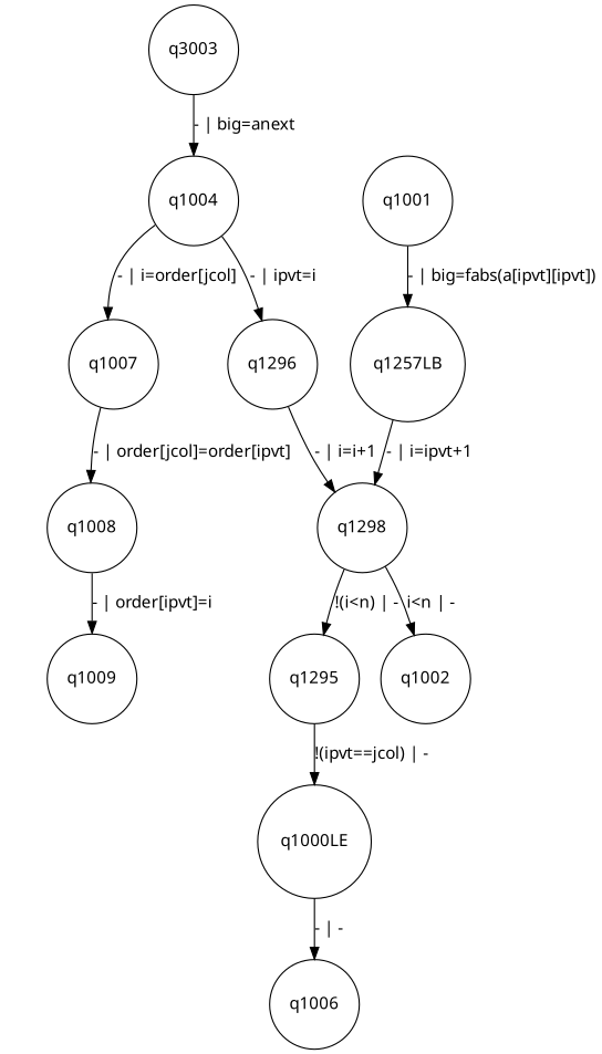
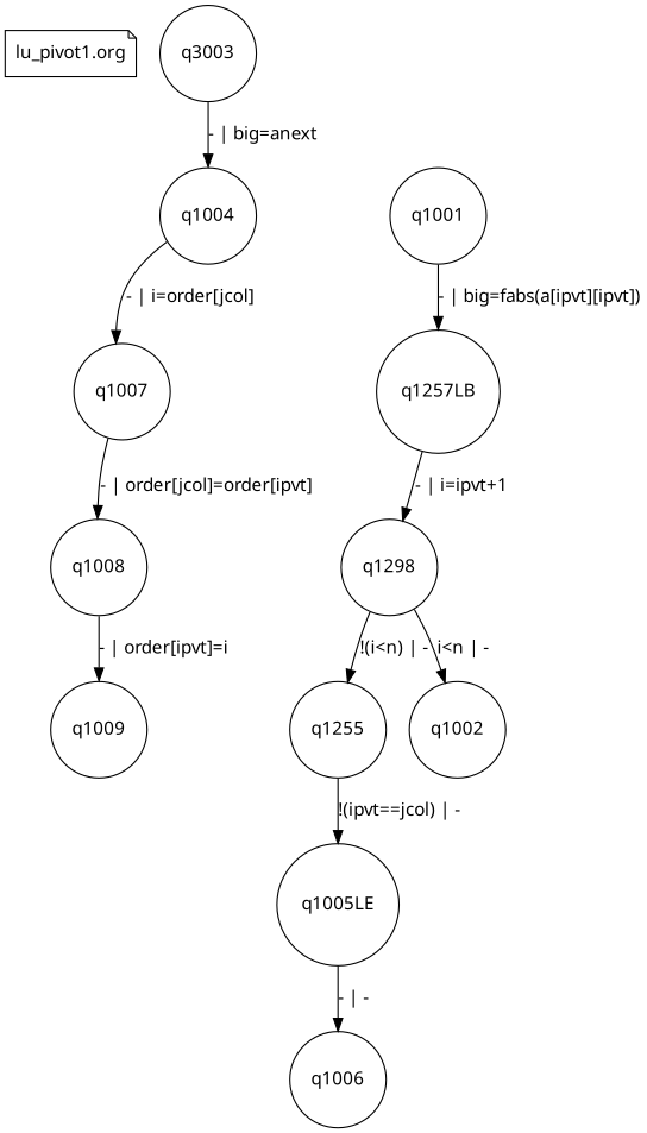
  digraph {
    fontname="Noto Sans"
    node [fontname="Noto Sans" shape=circle]
    edge [fontname="Noto Sans"]
+   "lu_pivot1.org" [shape=note]
    n2 [label=q1257LB]
    q1001
    q1298
    q1002
-   q1295
+   q1295 [label=q1255]
    n7 [label=q3003]
    q1004
-   q1296
    q1007
-   q1005LE [label=q1000LE]
+   q1005LE
    q1006
    q1008
    q1009
    n2 -> q1298 [label="- | i=ipvt+1"]
    q1001 -> n2 [label="- | big=fabs(a[ipvt][ipvt])"]
    q1298 -> q1002 [label="i<n | -"]
    q1298 -> q1295 [label="!(i<n) | -"]
    q1295 -> q1005LE [label="!(ipvt==jcol) | -"]
    n7 -> q1004 [label="- | big=anext"]
-   q1004 -> q1296 [label="- | ipvt=i"]
    q1004 -> q1007 [label="- | i=order[jcol]"]
-   q1296 -> q1298 [label="- | i=i+1"]
    q1007 -> q1008 [label="- | order[jcol]=order[ipvt]"]
    q1005LE -> q1006 [label="- | -"]
    q1008 -> q1009 [label="- | order[ipvt]=i"]
  }
